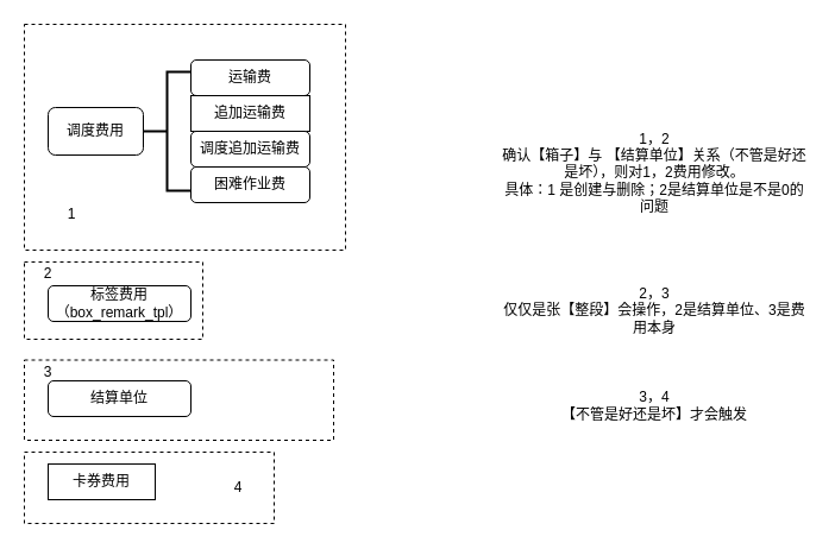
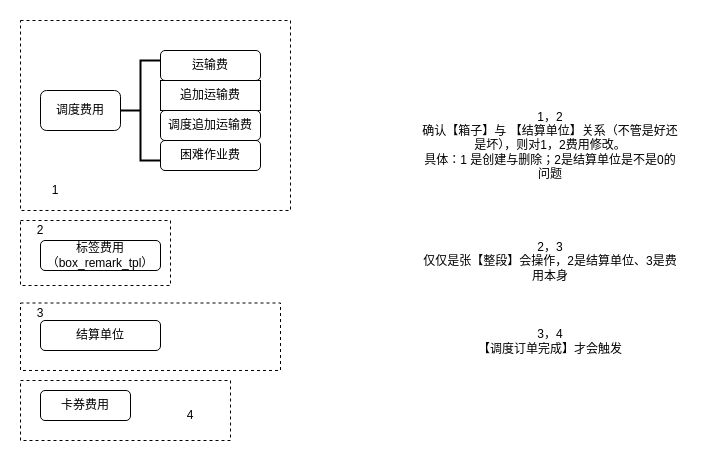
  <mxCell id="0" />
  <mxCell id="1" parent="0" />
  <mxCell id="2" value="" style="rounded=0;whiteSpace=wrap;html=1;fillColor=none;dashed=1;" vertex="1" parent="1"><mxGeometry x="20" y="20" width="270" height="190" as="geometry" /></mxCell>
  <mxCell id="3" value="标签费用（box_remark_tpl）" style="rounded=1;whiteSpace=wrap;html=1;" vertex="1" parent="1"><mxGeometry x="40" y="240" width="120" height="30" as="geometry" /></mxCell>
- <mxCell id="4" value="卡券费用" style="whiteSpace=wrap;html=1;rounded=0;" vertex="1" parent="1"><mxGeometry x="40" y="390" width="90" height="30" as="geometry" /></mxCell>
+ <mxCell id="4" value="卡券费用" style="rounded=1;whiteSpace=wrap;html=1;" vertex="1" parent="1"><mxGeometry x="40" y="390" width="90" height="30" as="geometry" /></mxCell>
  <mxCell id="5" value="" style="group" vertex="1" connectable="0" parent="1"><mxGeometry x="40" y="320" width="210" height="30" as="geometry" /></mxCell>
  <mxCell id="6" value="结算单位" style="rounded=1;whiteSpace=wrap;html=1;" vertex="1" parent="5"><mxGeometry width="120" height="30" as="geometry" /></mxCell>
  <mxCell id="7" value="" style="group" vertex="1" connectable="0" parent="1"><mxGeometry x="40" y="50" width="220" height="120" as="geometry" /></mxCell>
  <mxCell id="8" value="调度费用" style="rounded=1;whiteSpace=wrap;html=1;" vertex="1" parent="7"><mxGeometry y="40" width="80" height="40" as="geometry" /></mxCell>
  <mxCell id="9" value="运输费" style="rounded=1;whiteSpace=wrap;html=1;" vertex="1" parent="7"><mxGeometry x="120" width="100" height="30" as="geometry" /></mxCell>
  <mxCell id="10" value="追加运输费" style="whiteSpace=wrap;html=1;rounded=0;" vertex="1" parent="7"><mxGeometry x="120" y="30" width="100" height="30" as="geometry" /></mxCell>
  <mxCell id="11" value="调度追加运输费" style="rounded=1;whiteSpace=wrap;html=1;" vertex="1" parent="7"><mxGeometry x="120" y="60" width="100" height="30" as="geometry" /></mxCell>
  <mxCell id="12" value="困难作业费" style="rounded=1;whiteSpace=wrap;html=1;" vertex="1" parent="7"><mxGeometry x="120" y="90" width="100" height="30" as="geometry" /></mxCell>
  <mxCell id="13" value="" style="strokeWidth=2;html=1;shape=mxgraph.flowchart.annotation_2;align=left;labelPosition=right;pointerEvents=1;" vertex="1" parent="7"><mxGeometry x="80" y="10" width="40" height="100" as="geometry" /></mxCell>
  <mxCell id="14" value="" style="rounded=0;whiteSpace=wrap;html=1;fillColor=none;dashed=1;" vertex="1" parent="1"><mxGeometry x="20" y="220" width="150" height="65" as="geometry" /></mxCell>
  <mxCell id="15" value="" style="rounded=0;whiteSpace=wrap;html=1;fillColor=none;dashed=1;" vertex="1" parent="1"><mxGeometry x="20" y="302.5" width="260" height="67.5" as="geometry" /></mxCell>
  <mxCell id="16" value="" style="rounded=0;whiteSpace=wrap;html=1;fillColor=none;dashed=1;" vertex="1" parent="1"><mxGeometry x="20" y="380" width="210" height="60" as="geometry" /></mxCell>
- <mxCell id="17" value="1" style="text;html=1;strokeColor=none;fillColor=none;align=center;verticalAlign=middle;whiteSpace=wrap;rounded=0;dashed=1;" vertex="1" parent="1"><mxGeometry x="40" y="170" width="40" height="20" as="geometry" /></mxCell>
+ <mxCell id="17" value="1" style="text;html=1;strokeColor=none;fillColor=none;align=center;verticalAlign=middle;whiteSpace=wrap;rounded=0;dashed=1;" vertex="1" parent="1"><mxGeometry x="35" y="180" width="40" height="20" as="geometry" /></mxCell>
  <mxCell id="18" value="2" style="text;html=1;strokeColor=none;fillColor=none;align=center;verticalAlign=middle;whiteSpace=wrap;rounded=0;dashed=1;" vertex="1" parent="1"><mxGeometry x="20" y="220" width="40" height="20" as="geometry" /></mxCell>
  <mxCell id="19" value="3" style="text;html=1;strokeColor=none;fillColor=none;align=center;verticalAlign=middle;whiteSpace=wrap;rounded=0;dashed=1;" vertex="1" parent="1"><mxGeometry x="20" y="302.5" width="40" height="20" as="geometry" /></mxCell>
- <mxCell id="20" value="4" style="text;html=1;strokeColor=none;fillColor=none;align=center;verticalAlign=middle;whiteSpace=wrap;rounded=0;dashed=1;" vertex="1" parent="1"><mxGeometry x="180" y="400" width="40" height="20" as="geometry" /></mxCell>
+ <mxCell id="20" value="4" style="text;html=1;strokeColor=none;fillColor=none;align=center;verticalAlign=middle;whiteSpace=wrap;rounded=0;dashed=1;" vertex="1" parent="1"><mxGeometry x="170" y="405" width="40" height="20" as="geometry" /></mxCell>
  <mxCell id="21" value="1，2&lt;br&gt;确认【箱子】与 【结算单位】关系（不管是好还是坏），则对1，2费用修改。&lt;br&gt;具体：1 是创建与删除；2是结算单位是不是0的问题" style="text;html=1;strokeColor=none;fillColor=none;align=center;verticalAlign=middle;whiteSpace=wrap;rounded=0;dashed=1;" vertex="1" parent="1"><mxGeometry x="420" y="100" width="260" height="90" as="geometry" /></mxCell>
  <mxCell id="22" value="2，3&lt;br&gt;仅仅是张【整段】会操作，2是结算单位、3是费用本身" style="text;html=1;strokeColor=none;fillColor=none;align=center;verticalAlign=middle;whiteSpace=wrap;rounded=0;dashed=1;" vertex="1" parent="1"><mxGeometry x="420" y="232.5" width="260" height="57.5" as="geometry" /></mxCell>
- <mxCell id="23" value="3，4&lt;br&gt;【不管是好还是坏】才会触发" style="text;html=1;strokeColor=none;fillColor=none;align=center;verticalAlign=middle;whiteSpace=wrap;rounded=0;dashed=1;" vertex="1" parent="1"><mxGeometry x="420" y="312.5" width="260" height="57.5" as="geometry" /></mxCell>
+ <mxCell id="23" value="3，4&lt;br&gt;【调度订单完成】才会触发" style="text;html=1;strokeColor=none;fillColor=none;align=center;verticalAlign=middle;whiteSpace=wrap;rounded=0;dashed=1;" vertex="1" parent="1"><mxGeometry x="420" y="312.5" width="260" height="57.5" as="geometry" /></mxCell>
